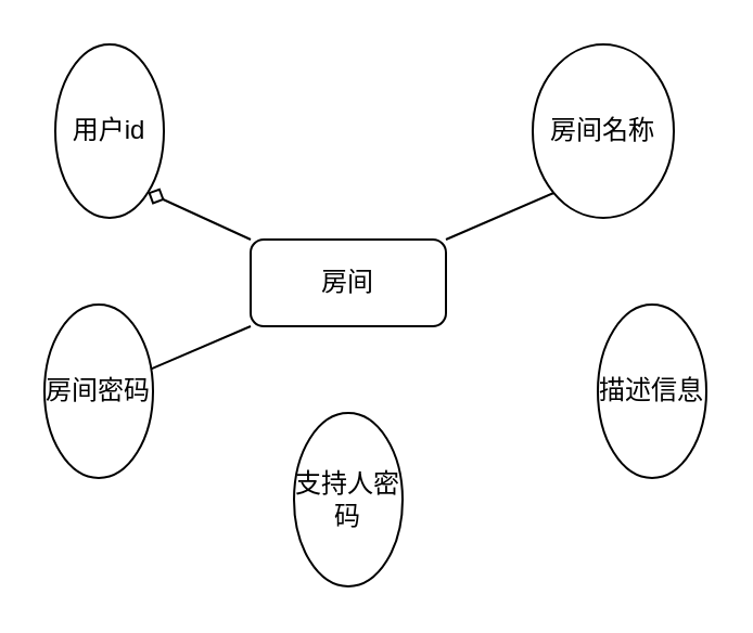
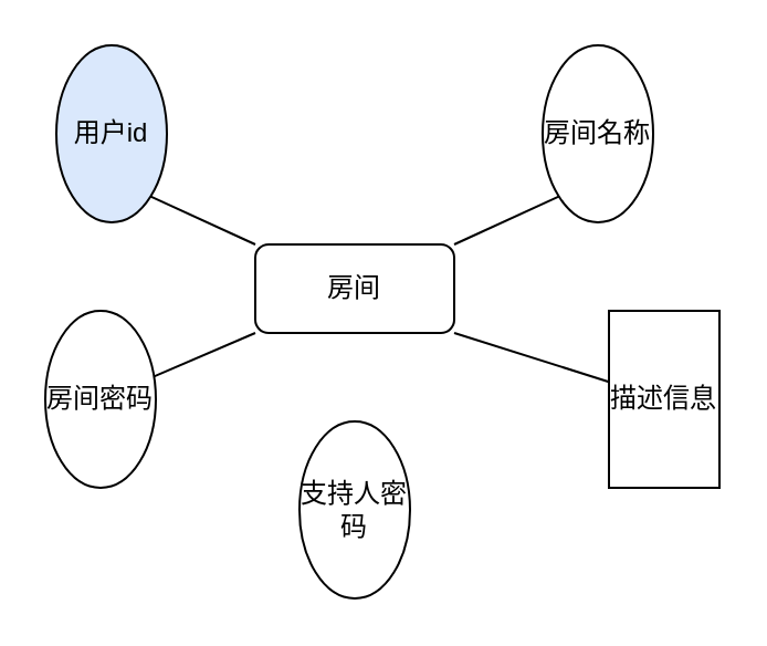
  <mxCell id="0" />
  <mxCell id="1" parent="0" />
- <mxCell id="2" style="rounded=0;orthogonalLoop=1;jettySize=auto;html=1;exitX=0;exitY=0;exitDx=0;exitDy=0;entryX=1;entryY=1;entryDx=0;entryDy=0;endArrow=diamond;endFill=0;" edge="1" parent="1" source="6" target="7"><mxGeometry relative="1" as="geometry" /></mxCell>
+ <mxCell id="2" style="rounded=0;orthogonalLoop=1;jettySize=auto;html=1;exitX=0;exitY=0;exitDx=0;exitDy=0;entryX=1;entryY=1;entryDx=0;entryDy=0;endArrow=none;endFill=0;" edge="1" parent="1" source="6" target="7"><mxGeometry relative="1" as="geometry" /></mxCell>
  <mxCell id="3" style="rounded=0;orthogonalLoop=1;jettySize=auto;html=1;exitX=1;exitY=0;exitDx=0;exitDy=0;entryX=0;entryY=1;entryDx=0;entryDy=0;endArrow=none;endFill=0;" edge="1" parent="1" source="6" target="8"><mxGeometry relative="1" as="geometry" /></mxCell>
  <mxCell id="4" style="edgeStyle=none;rounded=0;orthogonalLoop=1;jettySize=auto;html=1;exitX=0;exitY=1;exitDx=0;exitDy=0;endArrow=none;endFill=0;" edge="1" parent="1" source="6" target="9"><mxGeometry relative="1" as="geometry" /></mxCell>
+ <mxCell id="5" style="edgeStyle=none;rounded=0;orthogonalLoop=1;jettySize=auto;html=1;exitX=1;exitY=1;exitDx=0;exitDy=0;endArrow=none;endFill=0;" edge="1" parent="1" source="6" target="10"><mxGeometry relative="1" as="geometry" /></mxCell>
  <mxCell id="6" value="房间" style="rounded=1;whiteSpace=wrap;html=1;" parent="1" vertex="1"><mxGeometry x="115" y="110" width="90" height="40" as="geometry" /></mxCell>
- <mxCell id="7" value="用户id" style="ellipse;whiteSpace=wrap;html=1;" parent="1" vertex="1"><mxGeometry x="25" width="50" height="80" as="geometry" y="20" /></mxCell>
- <mxCell id="8" value="房间名称" style="ellipse;whiteSpace=wrap;html=1;" parent="1" vertex="1"><mxGeometry x="245" y="20" width="65" height="80" as="geometry" /></mxCell>
+ <mxCell id="7" value="用户id" style="ellipse;whiteSpace=wrap;html=1;fillColor=#dae8fc;" parent="1" vertex="1"><mxGeometry x="25" width="50" height="80" as="geometry" y="20" /></mxCell>
+ <mxCell id="8" value="房间名称" style="ellipse;whiteSpace=wrap;html=1;" parent="1" vertex="1"><mxGeometry x="245" width="50" height="80" as="geometry" y="20" /></mxCell>
  <mxCell id="9" value="房间密码" style="ellipse;whiteSpace=wrap;html=1;" vertex="1" parent="1"><mxGeometry x="20" y="140" width="50" height="80" as="geometry" /></mxCell>
- <mxCell id="10" value="描述信息" style="ellipse;whiteSpace=wrap;html=1;" vertex="1" parent="1"><mxGeometry x="275" y="140" width="50" height="80" as="geometry" /></mxCell>
+ <mxCell id="10" value="描述信息" style="whiteSpace=wrap;html=1;rounded=0;" vertex="1" parent="1"><mxGeometry x="275" y="140" width="50" height="80" as="geometry" /></mxCell>
  <mxCell id="11" value="支持人密码" style="ellipse;whiteSpace=wrap;html=1;" vertex="1" parent="1"><mxGeometry x="135" y="190" width="50" height="80" as="geometry" /></mxCell>
